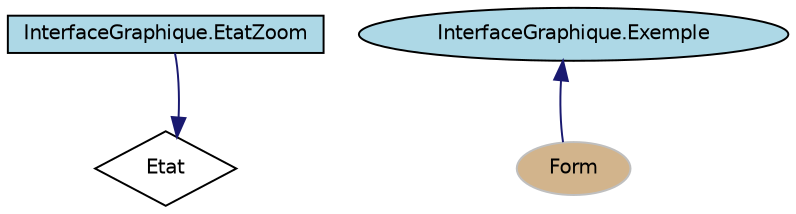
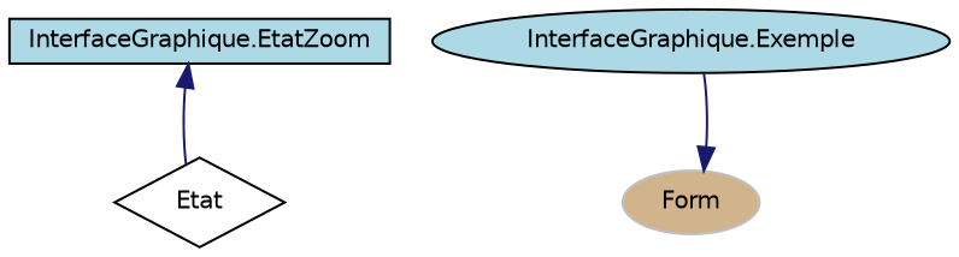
  digraph {
    node [color=black fillcolor=lightblue fontname=Helvetica fontsize=10 shape=ellipse style=filled]
    edge [color=midnightblue dir=back fontname=Helvetica fontsize=10 labelfontname=Helvetica labelfontsize=10 style=solid]
    n1 [fontcolor=black height=0.2 label="InterfaceGraphique.EtatZoom" shape=box width=0.4]
    n2 [fillcolor=white height=0.2 label=Etat shape=diamond width=0.4]
    n3 [height=0.2 label="InterfaceGraphique.Exemple" width=0.4]
    n4 [color=grey75 fillcolor=tan height=0.2 label=Form width=0.4]
-   n2 -> n1
-   n3 -> n4
+   n1 -> n2
+   n4 -> n3
  }
